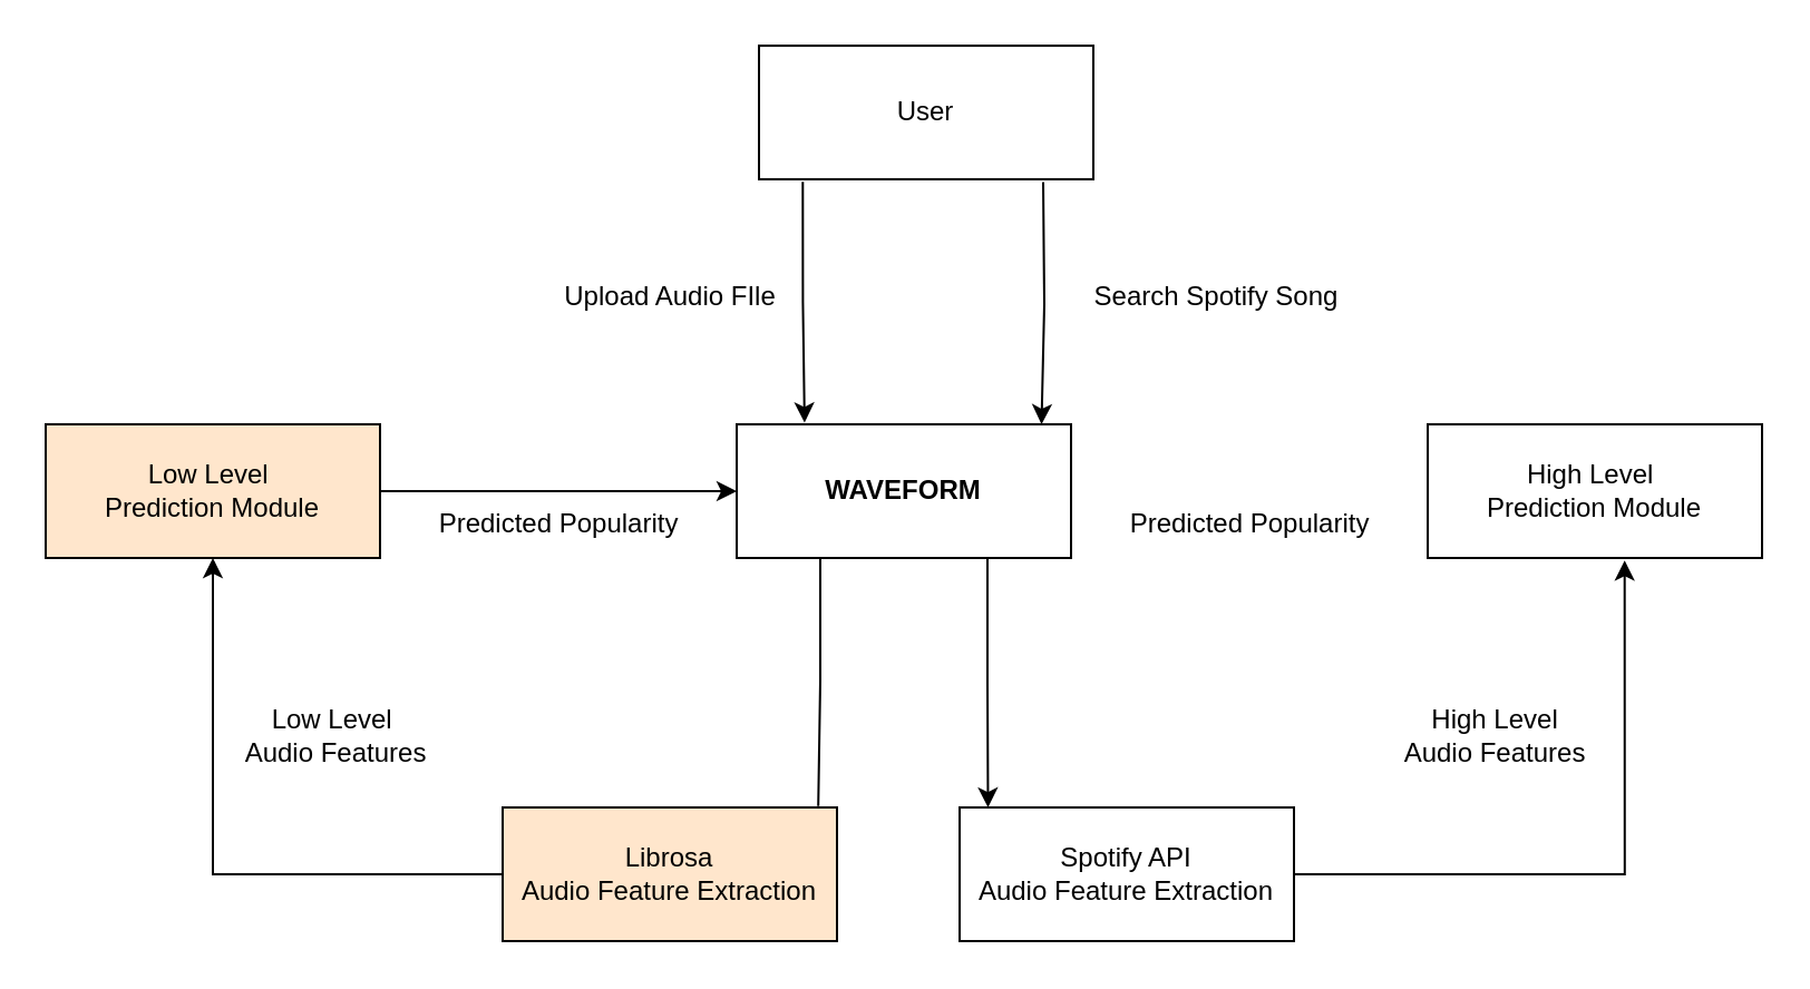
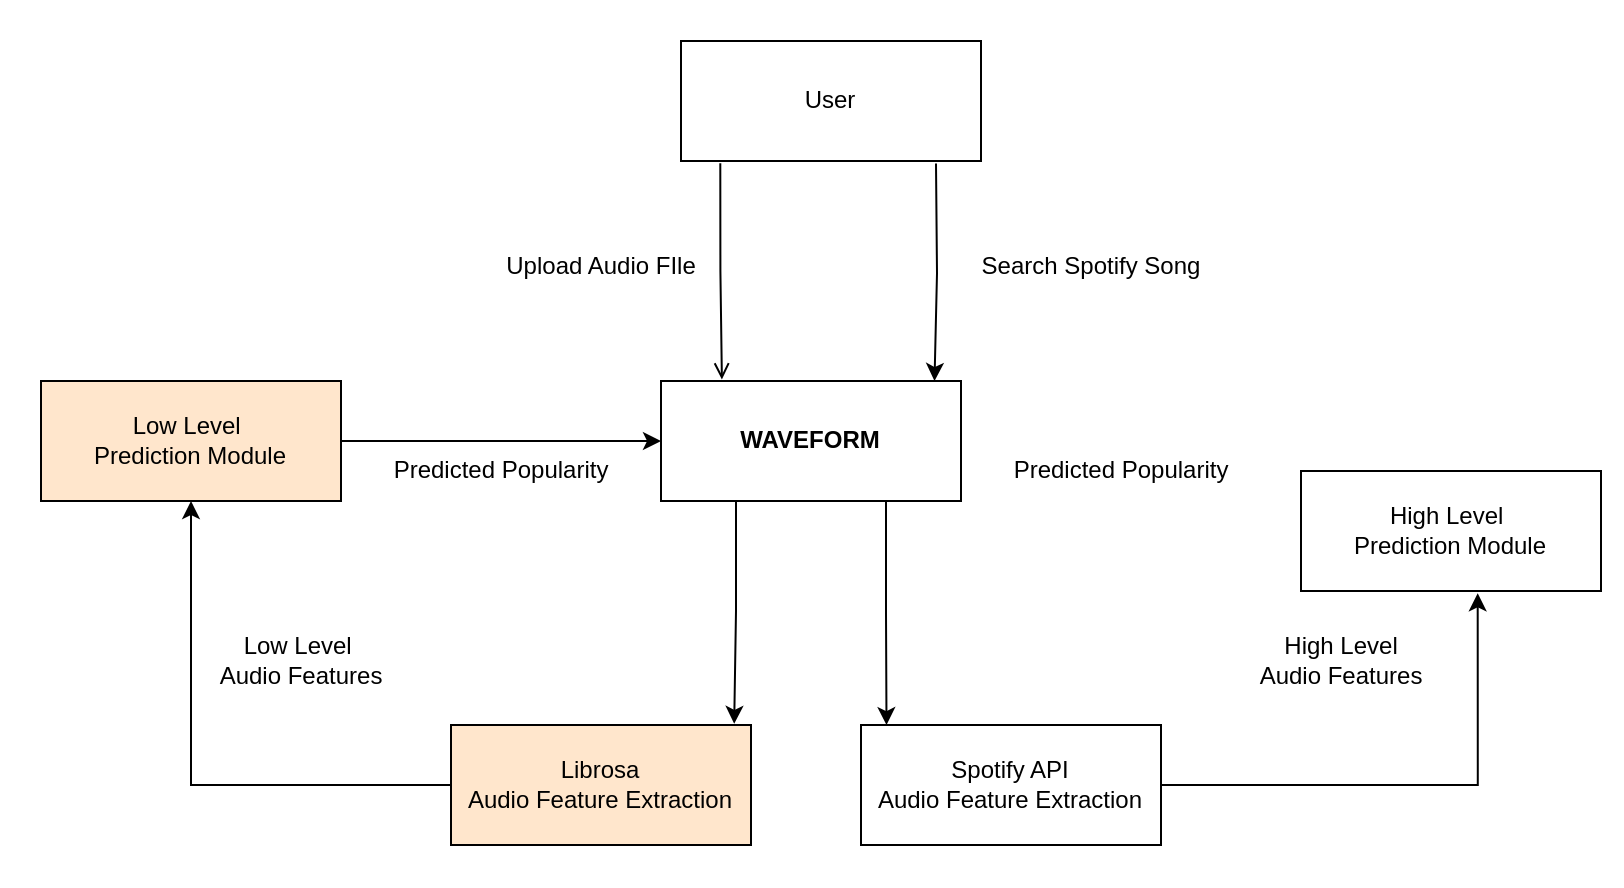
  <mxCell id="0" />
  <mxCell id="1" parent="0" />
- <mxCell id="2" style="edgeStyle=orthogonalEdgeStyle;rounded=0;orthogonalLoop=1;jettySize=auto;html=1;exitX=0.25;exitY=1;exitDx=0;exitDy=0;entryX=0.944;entryY=-0.01;entryDx=0;entryDy=0;entryPerimeter=0;endArrow=none;" parent="1" source="4" target="16" edge="1"><mxGeometry relative="1" as="geometry"><mxPoint x="368.231" y="360" as="targetPoint" /><Array as="points"><mxPoint x="368" y="305" /><mxPoint x="367" y="305" /></Array></mxGeometry></mxCell>
+ <mxCell id="2" style="edgeStyle=orthogonalEdgeStyle;rounded=0;orthogonalLoop=1;jettySize=auto;html=1;exitX=0.25;exitY=1;exitDx=0;exitDy=0;entryX=0.944;entryY=-0.01;entryDx=0;entryDy=0;entryPerimeter=0;" parent="1" source="4" target="16" edge="1"><mxGeometry relative="1" as="geometry"><mxPoint x="368.231" y="360" as="targetPoint" /><Array as="points"><mxPoint x="368" y="305" /><mxPoint x="367" y="305" /></Array></mxGeometry></mxCell>
  <mxCell id="3" style="edgeStyle=orthogonalEdgeStyle;rounded=0;orthogonalLoop=1;jettySize=auto;html=1;exitX=0.75;exitY=1;exitDx=0;exitDy=0;entryX=0.085;entryY=0.001;entryDx=0;entryDy=0;entryPerimeter=0;" parent="1" source="4" target="18" edge="1"><mxGeometry relative="1" as="geometry"><mxPoint x="443" y="360" as="targetPoint" /></mxGeometry></mxCell>
  <mxCell id="4" value="&lt;b&gt;WAVEFORM&lt;/b&gt;" style="rounded=0;whiteSpace=wrap;html=1;" parent="1" vertex="1"><mxGeometry x="330" y="190" width="150" height="60" as="geometry" /></mxCell>
  <mxCell id="5" value="User" style="rounded=0;whiteSpace=wrap;html=1;" parent="1" vertex="1"><mxGeometry x="340" y="20" width="150" height="60" as="geometry" /></mxCell>
- <mxCell id="6" style="edgeStyle=orthogonalEdgeStyle;rounded=0;orthogonalLoop=1;jettySize=auto;html=1;exitX=0.131;exitY=1.019;exitDx=0;exitDy=0;entryX=0.203;entryY=-0.013;entryDx=0;entryDy=0;entryPerimeter=0;exitPerimeter=0;" parent="1" source="5" target="4" edge="1"><mxGeometry relative="1" as="geometry" /></mxCell>
+ <mxCell id="6" style="edgeStyle=orthogonalEdgeStyle;rounded=0;orthogonalLoop=1;jettySize=auto;html=1;exitX=0.131;exitY=1.019;exitDx=0;exitDy=0;entryX=0.203;entryY=-0.013;entryDx=0;entryDy=0;entryPerimeter=0;exitPerimeter=0;endArrow=open;" parent="1" source="5" target="4" edge="1"><mxGeometry relative="1" as="geometry" /></mxCell>
  <mxCell id="7" style="edgeStyle=orthogonalEdgeStyle;rounded=0;orthogonalLoop=1;jettySize=auto;html=1;exitX=0.25;exitY=1;exitDx=0;exitDy=0;entryX=0.845;entryY=-0.02;entryDx=0;entryDy=0;entryPerimeter=0;" parent="1" edge="1"><mxGeometry relative="1" as="geometry"><mxPoint x="466.75" y="190" as="targetPoint" /><mxPoint x="467.5" y="81.2" as="sourcePoint" /></mxGeometry></mxCell>
  <mxCell id="8" value="Upload Audio FIle" style="text;html=1;align=center;verticalAlign=middle;resizable=0;points=[];autosize=1;strokeColor=none;fillColor=none;" parent="1" vertex="1"><mxGeometry x="240" y="118" width="120" height="30" as="geometry" /></mxCell>
  <mxCell id="9" value="Search Spotify Song" style="text;html=1;align=center;verticalAlign=middle;resizable=0;points=[];autosize=1;strokeColor=none;fillColor=none;" parent="1" vertex="1"><mxGeometry x="480" y="118" width="130" height="30" as="geometry" /></mxCell>
  <mxCell id="10" style="edgeStyle=orthogonalEdgeStyle;rounded=0;orthogonalLoop=1;jettySize=auto;html=1;exitX=1;exitY=0.5;exitDx=0;exitDy=0;entryX=0;entryY=0.5;entryDx=0;entryDy=0;" parent="1" source="11" target="4" edge="1"><mxGeometry relative="1" as="geometry" /></mxCell>
  <mxCell id="11" value="Low Level&amp;nbsp;&lt;div&gt;Prediction Module&lt;/div&gt;" style="rounded=0;whiteSpace=wrap;html=1;fillColor=#ffe6cc;" parent="1" vertex="1"><mxGeometry x="20" y="190" width="150" height="60" as="geometry" /></mxCell>
- <mxCell id="12" value="High Level&amp;nbsp;&lt;div&gt;Prediction Module&lt;/div&gt;" style="rounded=0;whiteSpace=wrap;html=1;" parent="1" vertex="1"><mxGeometry x="640" y="190" width="150" height="60" as="geometry" /></mxCell>
+ <mxCell id="12" value="High Level&amp;nbsp;&lt;div&gt;Prediction Module&lt;/div&gt;" style="rounded=0;whiteSpace=wrap;html=1;" parent="1" vertex="1"><mxGeometry x="650" y="235" width="150" height="60" as="geometry" /></mxCell>
  <mxCell id="13" value="Predicted Popularity" style="text;html=1;align=center;verticalAlign=middle;resizable=0;points=[];autosize=1;strokeColor=none;fillColor=none;" parent="1" vertex="1"><mxGeometry x="185" y="220" width="130" height="30" as="geometry" /></mxCell>
  <mxCell id="14" value="Predicted Popularity" style="text;html=1;align=center;verticalAlign=middle;resizable=0;points=[];autosize=1;strokeColor=none;fillColor=none;" parent="1" vertex="1"><mxGeometry x="495" y="220" width="130" height="30" as="geometry" /></mxCell>
  <mxCell id="15" style="edgeStyle=orthogonalEdgeStyle;rounded=0;orthogonalLoop=1;jettySize=auto;html=1;exitX=0;exitY=0.5;exitDx=0;exitDy=0;entryX=0.5;entryY=1;entryDx=0;entryDy=0;" parent="1" source="16" target="11" edge="1"><mxGeometry relative="1" as="geometry"><mxPoint x="80" y="280" as="targetPoint" /></mxGeometry></mxCell>
  <mxCell id="16" value="&lt;div&gt;Librosa&lt;/div&gt;&lt;div&gt;Audio Feature Extraction&lt;/div&gt;" style="rounded=0;whiteSpace=wrap;html=1;fillColor=#ffe6cc;" parent="1" vertex="1"><mxGeometry x="225" y="362" width="150" height="60" as="geometry" /></mxCell>
  <mxCell id="17" style="edgeStyle=orthogonalEdgeStyle;rounded=0;orthogonalLoop=1;jettySize=auto;html=1;exitX=1;exitY=0.5;exitDx=0;exitDy=0;entryX=0.589;entryY=1.019;entryDx=0;entryDy=0;entryPerimeter=0;" parent="1" source="18" target="12" edge="1"><mxGeometry relative="1" as="geometry"><mxPoint x="730" y="391.615" as="targetPoint" /></mxGeometry></mxCell>
  <mxCell id="18" value="&lt;div&gt;Spotify API&lt;/div&gt;&lt;div&gt;Audio&amp;nbsp;&lt;span style=&quot;background-color: initial;&quot;&gt;Feature&lt;/span&gt;&lt;span style=&quot;background-color: initial;&quot;&gt;&amp;nbsp;Extraction&lt;/span&gt;&lt;/div&gt;" style="rounded=0;whiteSpace=wrap;html=1;" parent="1" vertex="1"><mxGeometry x="430" y="362" width="150" height="60" as="geometry" /></mxCell>
  <mxCell id="19" value="Low Level&amp;nbsp;&lt;div&gt;Audio Features&lt;/div&gt;" style="text;html=1;align=center;verticalAlign=middle;resizable=0;points=[];autosize=1;strokeColor=none;fillColor=none;" parent="1" vertex="1"><mxGeometry x="100" y="310" width="100" height="40" as="geometry" /></mxCell>
  <mxCell id="20" style="edgeStyle=orthogonalEdgeStyle;rounded=0;orthogonalLoop=1;jettySize=auto;html=1;exitX=0.5;exitY=1;exitDx=0;exitDy=0;" parent="1" source="11" target="11" edge="1"><mxGeometry relative="1" as="geometry" /></mxCell>
  <mxCell id="21" value="High Level&lt;div&gt;Audio Features&lt;/div&gt;" style="text;html=1;align=center;verticalAlign=middle;resizable=0;points=[];autosize=1;strokeColor=none;fillColor=none;" parent="1" vertex="1"><mxGeometry x="620" y="310" width="100" height="40" as="geometry" /></mxCell>
